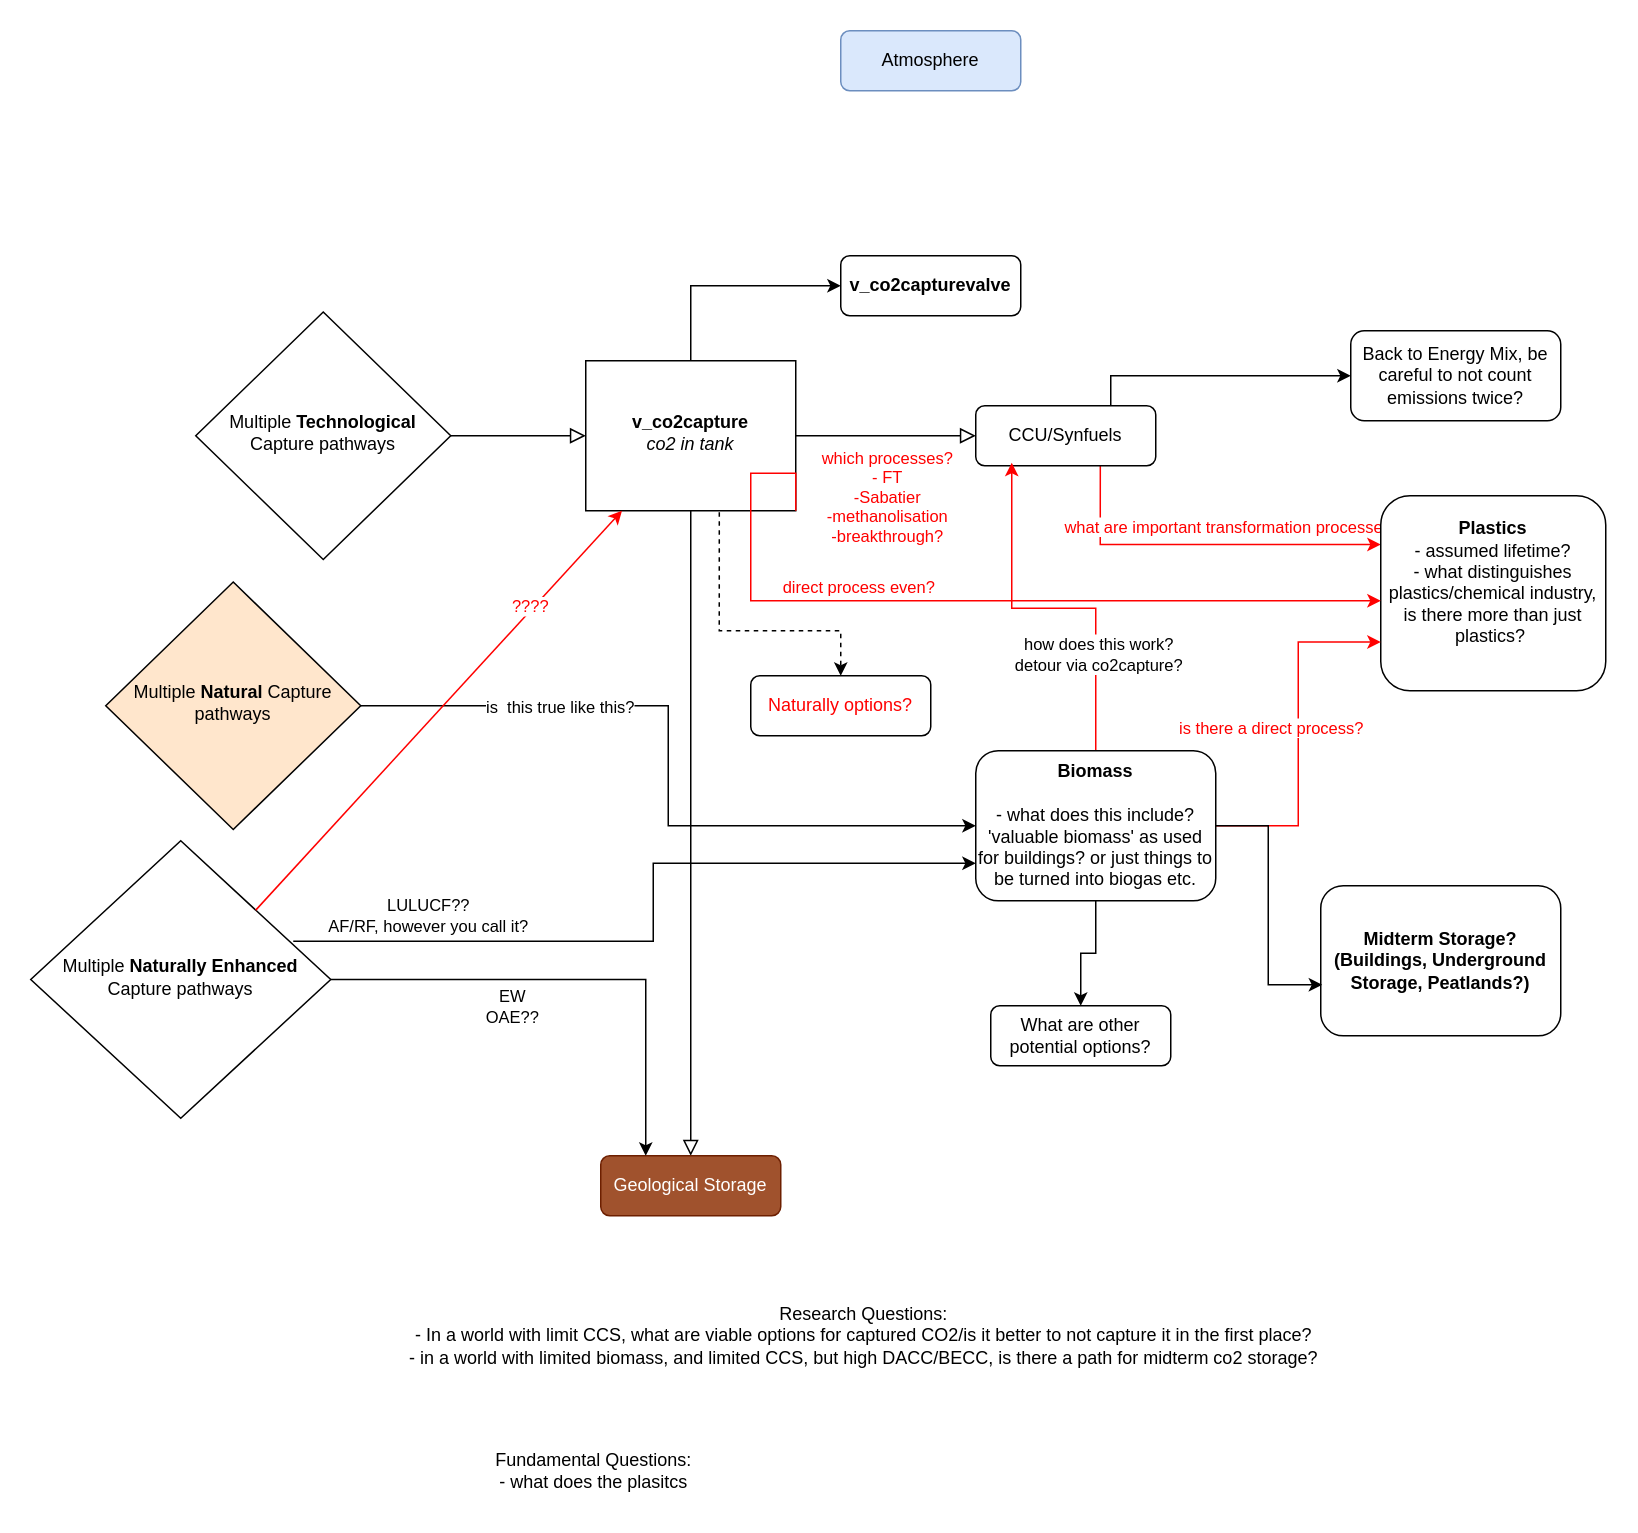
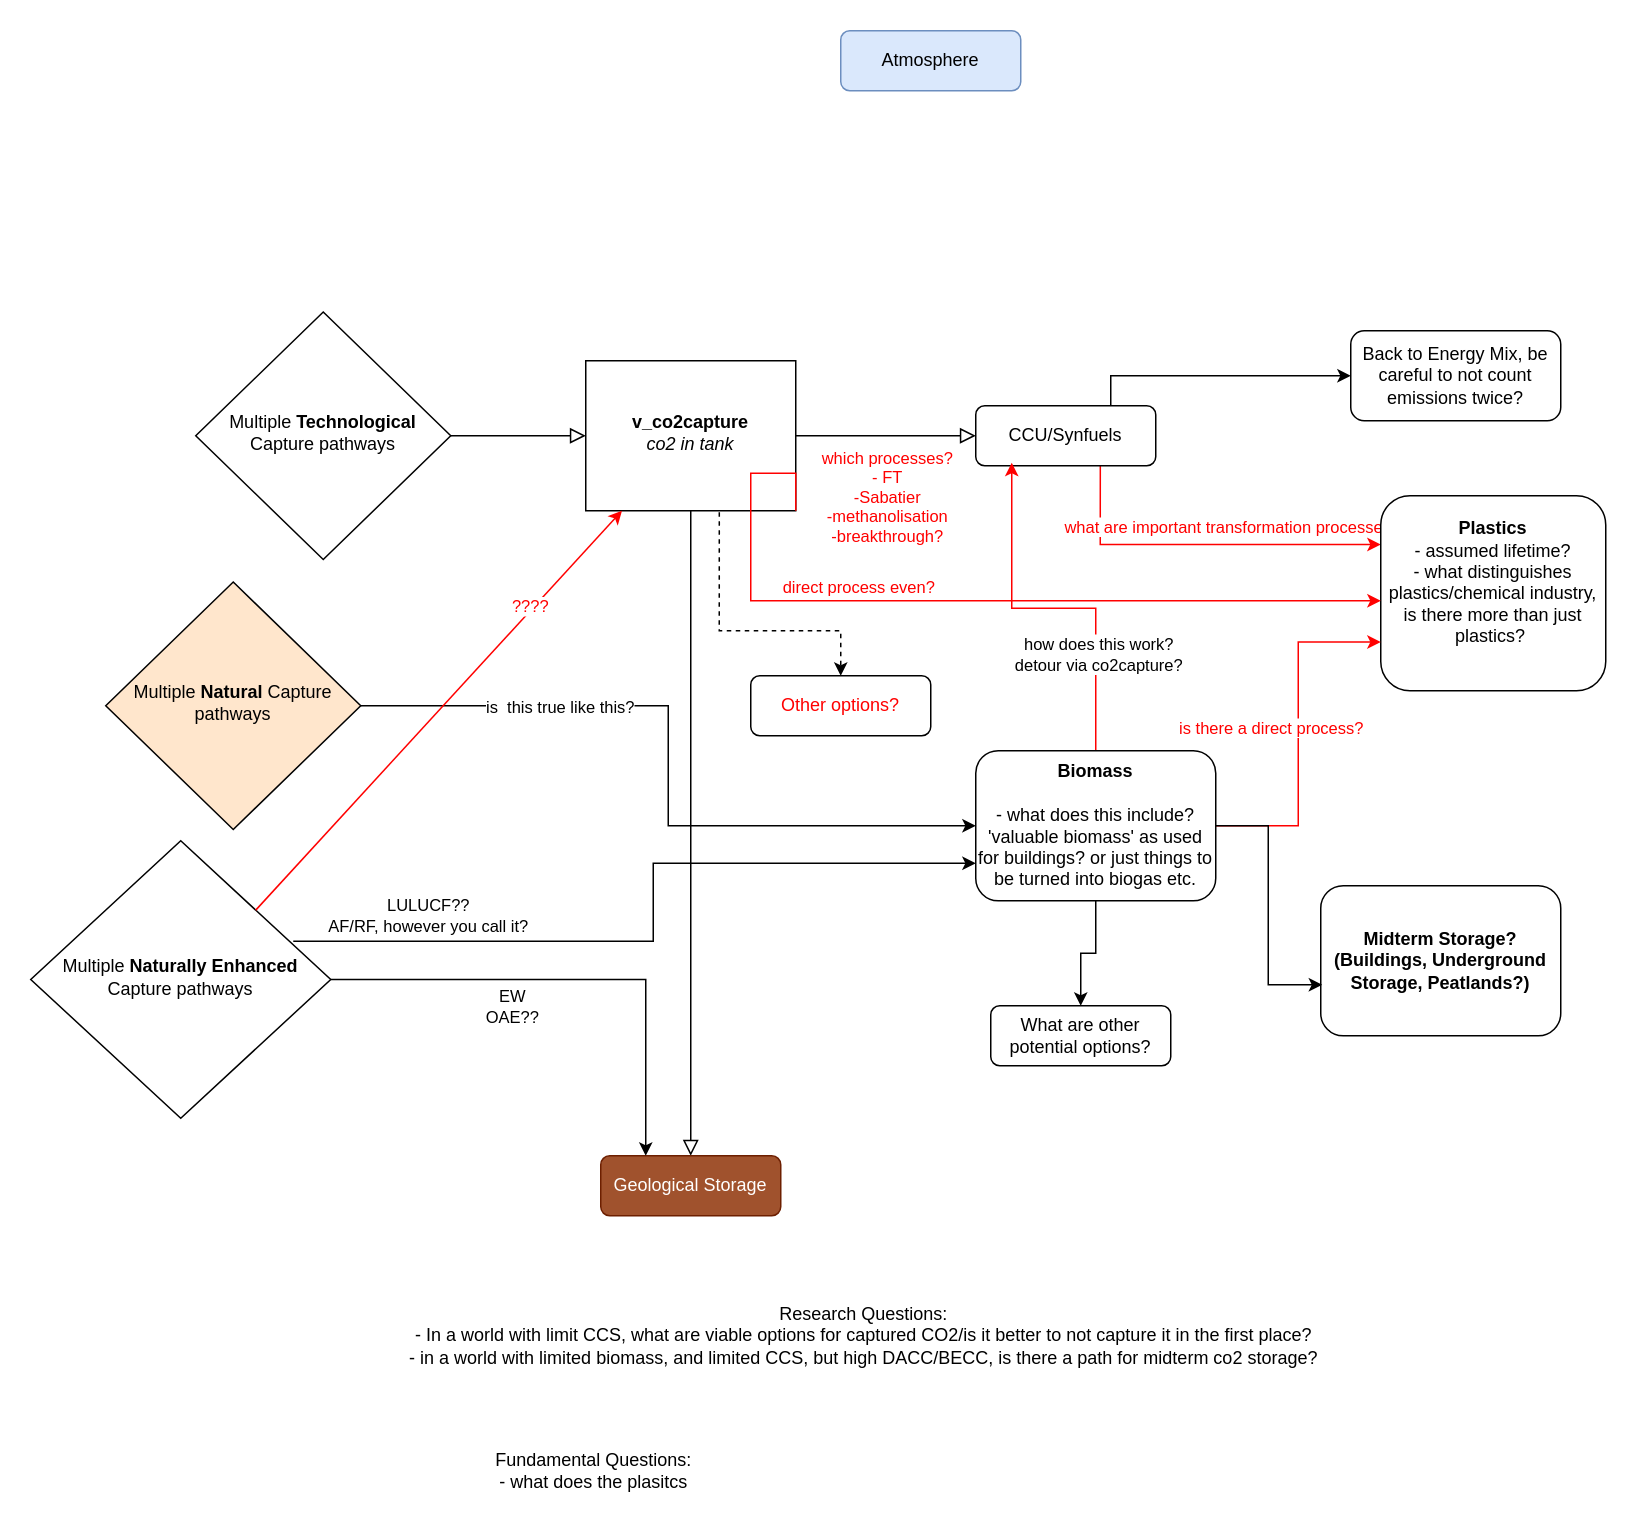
  <mxCell id="0" />
  <mxCell id="1" parent="0" />
  <mxCell id="2" value="" style="rounded=0;html=1;jettySize=auto;orthogonalLoop=1;fontSize=11;endArrow=block;endFill=0;endSize=8;strokeWidth=1;shadow=0;labelBackgroundColor=none;edgeStyle=orthogonalEdgeStyle;" parent="1" source="3" target="9" edge="1"><mxGeometry y="20" relative="1" as="geometry"><mxPoint as="offset" /></mxGeometry></mxCell>
  <mxCell id="3" value="Multiple &lt;b&gt;Technological&lt;/b&gt; Capture pathways" style="rhombus;whiteSpace=wrap;html=1;shadow=0;fontFamily=Helvetica;fontSize=12;align=center;strokeWidth=1;spacing=6;spacingTop=-4;" parent="1" vertex="1"><mxGeometry x="130" y="207.5" width="170" height="165" as="geometry" /></mxCell>
  <mxCell id="4" value="" style="rounded=0;html=1;jettySize=auto;orthogonalLoop=1;fontSize=11;endArrow=block;endFill=0;endSize=8;strokeWidth=1;shadow=0;labelBackgroundColor=none;edgeStyle=orthogonalEdgeStyle;" parent="1" source="9" target="10" edge="1"><mxGeometry x="0.333" y="20" relative="1" as="geometry"><mxPoint as="offset" /></mxGeometry></mxCell>
  <mxCell id="5" value="" style="edgeStyle=orthogonalEdgeStyle;rounded=0;html=1;jettySize=auto;orthogonalLoop=1;fontSize=11;endArrow=block;endFill=0;endSize=8;strokeWidth=1;shadow=0;labelBackgroundColor=none;" parent="1" source="9" target="14" edge="1"><mxGeometry y="10" relative="1" as="geometry"><mxPoint as="offset" /></mxGeometry></mxCell>
  <mxCell id="6" value="&lt;div&gt;&lt;span style=&quot;color: rgb(255, 0, 0);&quot;&gt;which processes?&lt;/span&gt;&lt;/div&gt;&lt;div&gt;&lt;span style=&quot;color: rgb(255, 0, 0);&quot;&gt;- FT&lt;/span&gt;&lt;/div&gt;&lt;div&gt;&lt;span style=&quot;color: rgb(255, 0, 0);&quot;&gt;-Sabatier&lt;/span&gt;&lt;/div&gt;&lt;div&gt;&lt;span style=&quot;color: rgb(255, 0, 0);&quot;&gt;-methanolisation&lt;/span&gt;&lt;/div&gt;&lt;div&gt;&lt;span style=&quot;color: rgb(255, 0, 0);&quot;&gt;-breakthrough?&lt;br&gt;&lt;/span&gt;&lt;/div&gt;" style="edgeLabel;html=1;align=center;verticalAlign=middle;resizable=0;points=[];" parent="5" vertex="1" connectable="0"><mxGeometry x="-0.15" y="-1" relative="1" as="geometry"><mxPoint x="9" y="39" as="offset" /></mxGeometry></mxCell>
- <mxCell id="7" style="edgeStyle=orthogonalEdgeStyle;rounded=0;orthogonalLoop=1;jettySize=auto;html=1;exitX=0.5;exitY=0;exitDx=0;exitDy=0;entryX=0;entryY=0.5;entryDx=0;entryDy=0;" parent="1" source="9" target="15" edge="1"><mxGeometry relative="1" as="geometry"><mxPoint x="540" y="170" as="targetPoint" /></mxGeometry></mxCell>
  <mxCell id="8" style="edgeStyle=orthogonalEdgeStyle;rounded=0;orthogonalLoop=1;jettySize=auto;html=1;exitX=0.636;exitY=0.83;exitDx=0;exitDy=0;exitPerimeter=0;entryX=0.5;entryY=0;entryDx=0;entryDy=0;dashed=1;" parent="1" source="9" target="28" edge="1"><mxGeometry relative="1" as="geometry"><mxPoint x="520" y="570" as="targetPoint" /><Array as="points"><mxPoint x="479" y="420" /><mxPoint x="560" y="420" /></Array></mxGeometry></mxCell>
  <mxCell id="9" value="&lt;div&gt;&lt;b&gt;v_co2capture&lt;/b&gt;&lt;/div&gt;&lt;div&gt;&lt;i&gt;co2 in tank&lt;b&gt;&lt;br&gt;&lt;/b&gt;&lt;/i&gt;&lt;/div&gt;" style="whiteSpace=wrap;html=1;shadow=0;fontFamily=Helvetica;fontSize=12;align=center;strokeWidth=1;spacing=6;spacingTop=-4;rounded=0;" parent="1" vertex="1"><mxGeometry x="390" y="240" width="140" height="100" as="geometry" /></mxCell>
  <mxCell id="10" value="Geological Storage" style="rounded=1;whiteSpace=wrap;html=1;fontSize=12;glass=0;strokeWidth=1;shadow=0;fillColor=#a0522d;fontColor=#ffffff;strokeColor=#6D1F00;" parent="1" vertex="1"><mxGeometry x="400" y="770" width="120" height="40" as="geometry" /></mxCell>
  <mxCell id="11" style="edgeStyle=orthogonalEdgeStyle;rounded=0;orthogonalLoop=1;jettySize=auto;html=1;entryX=0;entryY=0.25;entryDx=0;entryDy=0;exitX=0.692;exitY=1;exitDx=0;exitDy=0;exitPerimeter=0;strokeColor=#FF0000;" parent="1" source="14" target="17" edge="1"><mxGeometry relative="1" as="geometry" /></mxCell>
  <mxCell id="12" value="&lt;span style=&quot;color: rgb(255, 0, 0);&quot;&gt;what are important transformation processes?&lt;br&gt;&lt;/span&gt;" style="edgeLabel;html=1;align=center;verticalAlign=middle;resizable=0;points=[];" parent="11" vertex="1" connectable="0"><mxGeometry x="0.173" y="-2" relative="1" as="geometry"><mxPoint y="-14" as="offset" /></mxGeometry></mxCell>
  <mxCell id="13" style="edgeStyle=orthogonalEdgeStyle;rounded=0;orthogonalLoop=1;jettySize=auto;html=1;exitX=0.75;exitY=0;exitDx=0;exitDy=0;" parent="1" source="14" target="18" edge="1"><mxGeometry relative="1" as="geometry"><mxPoint x="740" y="250" as="sourcePoint" /></mxGeometry></mxCell>
  <mxCell id="14" value="CCU/Synfuels" style="rounded=1;whiteSpace=wrap;html=1;fontSize=12;glass=0;strokeWidth=1;shadow=0;" parent="1" vertex="1"><mxGeometry x="650" y="270" width="120" height="40" as="geometry" /></mxCell>
- <mxCell id="15" value="&lt;div&gt;&lt;b&gt;v_co2capturevalve&lt;/b&gt;&lt;/div&gt;" style="rounded=1;whiteSpace=wrap;html=1;fontSize=12;glass=0;strokeWidth=1;shadow=0;" parent="1" vertex="1"><mxGeometry x="560" y="170" width="120" height="40" as="geometry" /></mxCell>
  <mxCell id="16" value="Atmosphere" style="rounded=1;whiteSpace=wrap;html=1;fontSize=12;glass=0;strokeWidth=1;shadow=0;fillColor=#dae8fc;strokeColor=#6c8ebf;" parent="1" vertex="1"><mxGeometry x="560" y="20" width="120" height="40" as="geometry" /></mxCell>
  <mxCell id="17" value="&lt;div&gt;&lt;b&gt;Plastics&lt;/b&gt;&lt;/div&gt;&lt;div&gt;- assumed lifetime?&lt;/div&gt;&lt;div&gt;- what distinguishes plastics/chemical industry, is there more than just plastics?&amp;nbsp; &lt;br&gt;&lt;/div&gt;&lt;div&gt;&lt;br&gt;&lt;/div&gt;" style="rounded=1;whiteSpace=wrap;html=1;fontSize=12;glass=0;strokeWidth=1;shadow=0;" parent="1" vertex="1"><mxGeometry x="920" y="330" width="150" height="130" as="geometry" /></mxCell>
  <mxCell id="18" value="Back to Energy Mix, be careful to not count emissions twice?" style="rounded=1;whiteSpace=wrap;html=1;fontSize=12;glass=0;strokeWidth=1;shadow=0;" parent="1" vertex="1"><mxGeometry x="900" y="220" width="140" height="60" as="geometry" /></mxCell>
  <mxCell id="19" style="edgeStyle=orthogonalEdgeStyle;rounded=0;orthogonalLoop=1;jettySize=auto;html=1;entryX=0.2;entryY=0.95;entryDx=0;entryDy=0;strokeColor=#FF0000;entryPerimeter=0;" parent="1" source="24" target="14" edge="1"><mxGeometry relative="1" as="geometry" /></mxCell>
  <mxCell id="20" value="&lt;div&gt;how does this work?&lt;/div&gt;&lt;div&gt;detour via co2capture?&lt;br&gt;&lt;/div&gt;" style="edgeLabel;html=1;align=center;verticalAlign=middle;resizable=0;points=[];" parent="19" vertex="1" connectable="0"><mxGeometry x="-0.474" y="-1" relative="1" as="geometry"><mxPoint as="offset" /></mxGeometry></mxCell>
  <mxCell id="21" style="edgeStyle=orthogonalEdgeStyle;rounded=0;orthogonalLoop=1;jettySize=auto;html=1;entryX=0;entryY=0.75;entryDx=0;entryDy=0;exitX=1;exitY=0.5;exitDx=0;exitDy=0;strokeColor=#FF0000;" parent="1" source="24" target="17" edge="1"><mxGeometry relative="1" as="geometry"><mxPoint x="740" y="350" as="sourcePoint" /></mxGeometry></mxCell>
  <mxCell id="22" value="&lt;span style=&quot;color: rgb(255, 0, 0);&quot;&gt;is there a direct process?&lt;br&gt;&lt;/span&gt;" style="edgeLabel;html=1;align=center;verticalAlign=middle;resizable=0;points=[];" parent="21" vertex="1" connectable="0"><mxGeometry x="0.187" y="4" relative="1" as="geometry"><mxPoint x="-15" y="17" as="offset" /></mxGeometry></mxCell>
  <mxCell id="23" style="edgeStyle=orthogonalEdgeStyle;rounded=0;orthogonalLoop=1;jettySize=auto;html=1;entryX=0.5;entryY=0;entryDx=0;entryDy=0;" parent="1" source="24" target="27" edge="1"><mxGeometry relative="1" as="geometry"><mxPoint x="760" y="710" as="targetPoint" /></mxGeometry></mxCell>
  <mxCell id="24" value="&lt;div&gt;&lt;b&gt;Biomass&lt;/b&gt;&lt;/div&gt;&lt;div&gt;&lt;br&gt;&lt;/div&gt;&lt;div&gt;- what does this include? &lt;br&gt;&lt;/div&gt;&lt;div&gt;'valuable biomass' as used for buildings? or just things to be turned into biogas etc.&lt;br&gt;&lt;/div&gt;" style="rounded=1;whiteSpace=wrap;html=1;fontSize=12;glass=0;strokeWidth=1;shadow=0;" parent="1" vertex="1"><mxGeometry x="650" y="500" width="160" height="100" as="geometry" /></mxCell>
  <mxCell id="25" style="edgeStyle=orthogonalEdgeStyle;rounded=0;orthogonalLoop=1;jettySize=auto;html=1;exitX=1;exitY=1;exitDx=0;exitDy=0;strokeColor=#FF0000;" parent="1" source="9" target="17" edge="1"><mxGeometry relative="1" as="geometry"><Array as="points"><mxPoint x="500" y="315" /><mxPoint x="500" y="400" /></Array></mxGeometry></mxCell>
  <mxCell id="26" value="&lt;span style=&quot;color: rgb(255, 0, 0);&quot;&gt;direct process even?&lt;br&gt;&lt;/span&gt;" style="edgeLabel;html=1;align=center;verticalAlign=middle;resizable=0;points=[];" parent="25" vertex="1" connectable="0"><mxGeometry x="-0.153" y="2" relative="1" as="geometry"><mxPoint x="-26" y="-8" as="offset" /></mxGeometry></mxCell>
  <mxCell id="27" value="What are other potential options?" style="rounded=1;whiteSpace=wrap;html=1;fontSize=12;glass=0;strokeWidth=1;shadow=0;" parent="1" vertex="1"><mxGeometry x="660" y="670" width="120" height="40" as="geometry" /></mxCell>
- <mxCell id="28" value="&lt;span style=&quot;color: rgb(255, 0, 0);&quot;&gt;Naturally options?&lt;br&gt;&lt;/span&gt;" style="rounded=1;whiteSpace=wrap;html=1;fontSize=12;glass=0;strokeWidth=1;shadow=0;" parent="1" vertex="1"><mxGeometry x="500" y="450" width="120" height="40" as="geometry" /></mxCell>
+ <mxCell id="28" value="&lt;span style=&quot;color: rgb(255, 0, 0);&quot;&gt;Other options?&lt;br&gt;&lt;/span&gt;" style="rounded=1;whiteSpace=wrap;html=1;fontSize=12;glass=0;strokeWidth=1;shadow=0;" parent="1" vertex="1"><mxGeometry x="500" y="450" width="120" height="40" as="geometry" /></mxCell>
  <mxCell id="29" value="Research Questions: &lt;br&gt;&lt;div&gt;- In a world with limit CCS, what are viable options for captured CO2/is it better to not capture it in the first place?&lt;/div&gt;&lt;div&gt;- in a world with limited biomass, and limited CCS, but high DACC/BECC, is there a path for midterm co2 storage?&lt;br&gt; &lt;/div&gt;" style="text;html=1;align=center;verticalAlign=middle;resizable=0;points=[];autosize=1;strokeColor=none;fillColor=none;" parent="1" vertex="1"><mxGeometry y="860" width="630" height="60" as="geometry" x="260" /></mxCell>
  <mxCell id="30" value="&lt;b&gt;Midterm Storage? (Buildings, Underground Storage, Peatlands?)&lt;br&gt;&lt;/b&gt;" style="rounded=1;whiteSpace=wrap;html=1;fontSize=12;glass=0;strokeWidth=1;shadow=0;" parent="1" vertex="1"><mxGeometry x="880" y="590" width="160" height="100" as="geometry" /></mxCell>
  <mxCell id="31" style="edgeStyle=orthogonalEdgeStyle;rounded=0;orthogonalLoop=1;jettySize=auto;html=1;entryX=0.006;entryY=0.66;entryDx=0;entryDy=0;entryPerimeter=0;" parent="1" source="24" target="30" edge="1"><mxGeometry relative="1" as="geometry" /></mxCell>
  <mxCell id="32" style="edgeStyle=orthogonalEdgeStyle;rounded=0;orthogonalLoop=1;jettySize=auto;html=1;entryX=0;entryY=0.5;entryDx=0;entryDy=0;" parent="1" source="34" target="24" edge="1"><mxGeometry relative="1" as="geometry" /></mxCell>
  <mxCell id="33" value="is&amp;nbsp; this true like this? " style="edgeLabel;html=1;align=center;verticalAlign=middle;resizable=0;points=[];" parent="32" vertex="1" connectable="0"><mxGeometry x="-0.46" relative="1" as="geometry"><mxPoint as="offset" /></mxGeometry></mxCell>
  <mxCell id="34" value="Multiple &lt;b&gt;Natural&lt;/b&gt; Capture pathways" style="rhombus;whiteSpace=wrap;html=1;shadow=0;fontFamily=Helvetica;fontSize=12;align=center;strokeWidth=1;spacing=6;spacingTop=-4;fillColor=#ffe6cc;" parent="1" vertex="1"><mxGeometry x="70" y="387.5" width="170" height="165" as="geometry" /></mxCell>
  <mxCell id="35" style="edgeStyle=orthogonalEdgeStyle;rounded=0;orthogonalLoop=1;jettySize=auto;html=1;entryX=0.25;entryY=0;entryDx=0;entryDy=0;" parent="1" source="39" target="10" edge="1"><mxGeometry relative="1" as="geometry" /></mxCell>
  <mxCell id="36" value="&lt;div&gt;EW&lt;/div&gt;&lt;div&gt;OAE??&lt;br&gt;&lt;/div&gt;" style="edgeLabel;html=1;align=center;verticalAlign=middle;resizable=0;points=[];" parent="35" vertex="1" connectable="0"><mxGeometry x="-0.218" y="1" relative="1" as="geometry"><mxPoint x="-8" y="19" as="offset" /></mxGeometry></mxCell>
  <mxCell id="37" style="edgeStyle=orthogonalEdgeStyle;rounded=0;orthogonalLoop=1;jettySize=auto;html=1;entryX=0;entryY=0.75;entryDx=0;entryDy=0;exitX=0.875;exitY=0.362;exitDx=0;exitDy=0;exitPerimeter=0;" parent="1" source="39" target="24" edge="1"><mxGeometry relative="1" as="geometry" /></mxCell>
  <mxCell id="38" value="LULUCF??&lt;br&gt;AF/RF, however you call it? " style="edgeLabel;html=1;align=center;verticalAlign=middle;resizable=0;points=[];" parent="37" vertex="1" connectable="0"><mxGeometry x="-0.649" y="2" relative="1" as="geometry"><mxPoint y="-15" as="offset" /></mxGeometry></mxCell>
  <mxCell id="39" value="Multiple &lt;b&gt;Naturally Enhanced&lt;/b&gt; Capture pathways" style="rhombus;whiteSpace=wrap;html=1;shadow=0;fontFamily=Helvetica;fontSize=12;align=center;strokeWidth=1;spacing=6;spacingTop=-4;" parent="1" vertex="1"><mxGeometry x="20" y="560" width="200" height="185" as="geometry" /></mxCell>
  <mxCell id="40" value="" style="endArrow=classic;html=1;rounded=0;exitX=1;exitY=0;exitDx=0;exitDy=0;strokeColor=#FF0000;" parent="1" source="39" target="9" edge="1"><mxGeometry width="50" height="50" relative="1" as="geometry"><mxPoint x="650" y="540" as="sourcePoint" /><mxPoint x="700" y="490" as="targetPoint" /></mxGeometry></mxCell>
  <mxCell id="41" value="&lt;span style=&quot;color: rgb(255, 0, 0);&quot;&gt;????&lt;/span&gt;" style="edgeLabel;html=1;align=center;verticalAlign=middle;resizable=0;points=[];" parent="40" vertex="1" connectable="0"><mxGeometry x="0.512" y="3" relative="1" as="geometry"><mxPoint as="offset" /></mxGeometry></mxCell>
  <mxCell id="42" value="Fundamental Questions: &lt;br&gt;- what does the plasitcs" style="text;html=1;align=center;verticalAlign=middle;resizable=0;points=[];autosize=1;strokeColor=none;fillColor=none;" parent="1" vertex="1"><mxGeometry x="320" y="960" width="150" height="40" as="geometry" /></mxCell>
